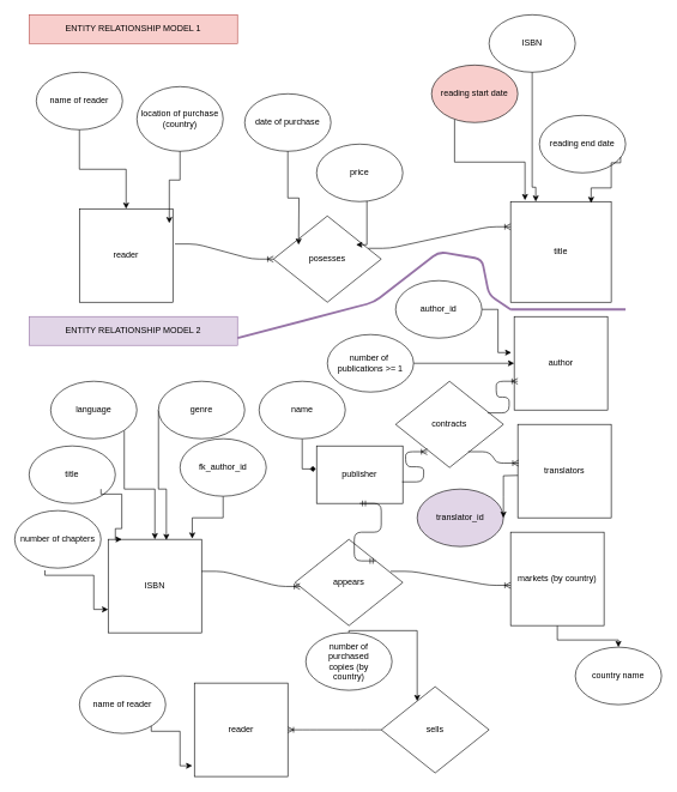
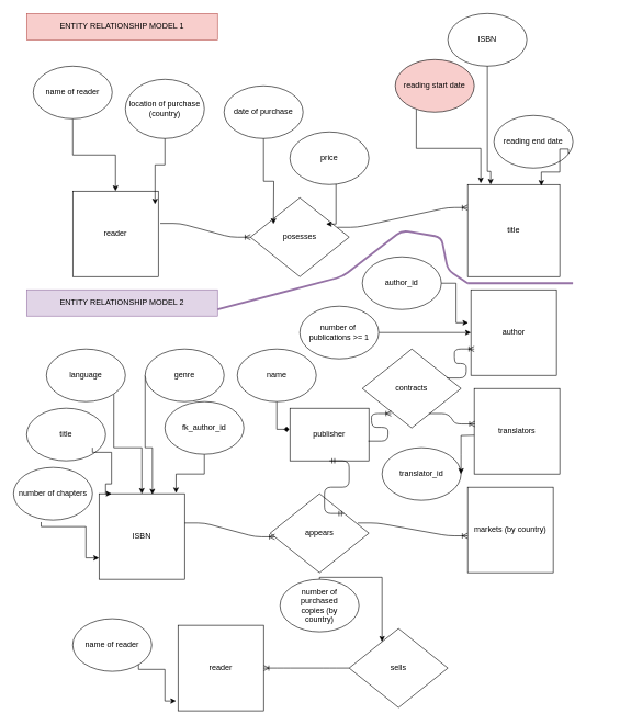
  <mxCell id="0" />
  <mxCell id="1" parent="0" />
  <mxCell id="2" value="reader" style="whiteSpace=wrap;html=1;aspect=fixed;" parent="1" vertex="1"><mxGeometry x="110" y="290" width="130" height="130" as="geometry" /></mxCell>
  <mxCell id="3" value="posesses" style="rhombus;whiteSpace=wrap;html=1;" parent="1" vertex="1"><mxGeometry x="380" y="300" width="150" height="120" as="geometry" /></mxCell>
  <mxCell id="4" value="title" style="whiteSpace=wrap;html=1;aspect=fixed;" parent="1" vertex="1"><mxGeometry x="710" y="280" width="140" height="140" as="geometry" /></mxCell>
  <mxCell id="5" value="" style="edgeStyle=entityRelationEdgeStyle;fontSize=12;html=1;endArrow=ERoneToMany;exitX=1.023;exitY=0.377;exitDx=0;exitDy=0;exitPerimeter=0;" parent="1" source="2" target="3" edge="1"><mxGeometry width="100" height="100" relative="1" as="geometry"><mxPoint x="240" y="290" as="sourcePoint" /><mxPoint x="340" y="190" as="targetPoint" /></mxGeometry></mxCell>
  <mxCell id="6" value="" style="edgeStyle=entityRelationEdgeStyle;fontSize=12;html=1;endArrow=ERoneToMany;entryX=0;entryY=0.25;entryDx=0;entryDy=0;exitX=0.88;exitY=0.375;exitDx=0;exitDy=0;exitPerimeter=0;" parent="1" source="3" target="4" edge="1"><mxGeometry width="100" height="100" relative="1" as="geometry"><mxPoint x="510" y="265" as="sourcePoint" /><mxPoint x="610" y="165" as="targetPoint" /></mxGeometry></mxCell>
  <mxCell id="7" value="date of purchase" style="ellipse;whiteSpace=wrap;html=1;" parent="1" vertex="1"><mxGeometry x="340" y="130" width="120" height="80" as="geometry" /></mxCell>
  <mxCell id="8" style="edgeStyle=orthogonalEdgeStyle;rounded=0;orthogonalLoop=1;jettySize=auto;html=1;exitX=0.5;exitY=1;exitDx=0;exitDy=0;startArrow=none;startFill=0;" parent="1" source="9" target="2" edge="1"><mxGeometry relative="1" as="geometry" /></mxCell>
  <mxCell id="9" value="name of reader" style="ellipse;whiteSpace=wrap;html=1;" parent="1" vertex="1"><mxGeometry x="50" y="100" width="120" height="80" as="geometry" /></mxCell>
  <mxCell id="10" value="ISBN" style="ellipse;whiteSpace=wrap;html=1;" parent="1" vertex="1"><mxGeometry x="680" y="20" width="120" height="80" as="geometry" /></mxCell>
- <mxCell id="11" value="reading end date" style="ellipse;whiteSpace=wrap;html=1;" parent="1" vertex="1"><mxGeometry x="750" y="160" width="120" height="80" as="geometry" /></mxCell>
+ <mxCell id="11" value="reading end date" style="ellipse;whiteSpace=wrap;html=1;" parent="1" vertex="1"><mxGeometry x="750" y="175" width="120" height="80" as="geometry" /></mxCell>
  <mxCell id="12" value="reading start date" style="ellipse;whiteSpace=wrap;html=1;fillColor=#f8cecc;" parent="1" vertex="1"><mxGeometry x="600" y="90" width="120" height="80" as="geometry" /></mxCell>
  <mxCell id="13" value="price" style="ellipse;whiteSpace=wrap;html=1;" parent="1" vertex="1"><mxGeometry x="440" y="200" width="120" height="80" as="geometry" /></mxCell>
  <mxCell id="14" value="location of purchase&lt;br&gt;(country)" style="ellipse;whiteSpace=wrap;html=1;" parent="1" vertex="1"><mxGeometry x="190" y="120" width="120" height="90" as="geometry" /></mxCell>
  <mxCell id="15" style="edgeStyle=orthogonalEdgeStyle;rounded=0;orthogonalLoop=1;jettySize=auto;html=1;startArrow=none;startFill=0;entryX=0.962;entryY=0.154;entryDx=0;entryDy=0;entryPerimeter=0;" parent="1" source="14" target="2" edge="1"><mxGeometry relative="1" as="geometry"><mxPoint x="235" y="240" as="sourcePoint" /><mxPoint x="300" y="340" as="targetPoint" /><Array as="points" /></mxGeometry></mxCell>
  <mxCell id="16" style="edgeStyle=orthogonalEdgeStyle;rounded=0;orthogonalLoop=1;jettySize=auto;html=1;startArrow=none;startFill=0;" parent="1" source="7" edge="1"><mxGeometry relative="1" as="geometry"><mxPoint x="350" y="230" as="sourcePoint" /><mxPoint x="415" y="340" as="targetPoint" /></mxGeometry></mxCell>
  <mxCell id="17" style="edgeStyle=orthogonalEdgeStyle;rounded=0;orthogonalLoop=1;jettySize=auto;html=1;startArrow=none;startFill=0;" parent="1" source="13" edge="1"><mxGeometry relative="1" as="geometry"><mxPoint x="430" y="230" as="sourcePoint" /><mxPoint x="495" y="340" as="targetPoint" /><Array as="points"><mxPoint x="510" y="340" /></Array></mxGeometry></mxCell>
  <mxCell id="18" style="edgeStyle=orthogonalEdgeStyle;rounded=0;orthogonalLoop=1;jettySize=auto;html=1;exitX=0.267;exitY=0.95;exitDx=0;exitDy=0;startArrow=none;startFill=0;exitPerimeter=0;entryX=0.143;entryY=-0.014;entryDx=0;entryDy=0;entryPerimeter=0;" parent="1" source="12" target="4" edge="1"><mxGeometry relative="1" as="geometry"><mxPoint x="550" y="230" as="sourcePoint" /><mxPoint x="615" y="340" as="targetPoint" /></mxGeometry></mxCell>
  <mxCell id="19" style="edgeStyle=orthogonalEdgeStyle;rounded=0;orthogonalLoop=1;jettySize=auto;html=1;startArrow=none;startFill=0;entryX=0.25;entryY=0;entryDx=0;entryDy=0;" parent="1" source="10" target="4" edge="1"><mxGeometry relative="1" as="geometry"><mxPoint x="740" y="150" as="sourcePoint" /><mxPoint x="755" y="280" as="targetPoint" /><Array as="points"><mxPoint x="740" y="260" /><mxPoint x="745" y="260" /></Array></mxGeometry></mxCell>
  <mxCell id="20" style="edgeStyle=orthogonalEdgeStyle;rounded=0;orthogonalLoop=1;jettySize=auto;html=1;startArrow=none;startFill=0;entryX=0.8;entryY=0.014;entryDx=0;entryDy=0;entryPerimeter=0;exitX=0.942;exitY=0.725;exitDx=0;exitDy=0;exitPerimeter=0;" parent="1" source="11" target="4" edge="1"><mxGeometry relative="1" as="geometry"><mxPoint x="820" y="200.001" as="sourcePoint" /><mxPoint x="825" y="250.56" as="targetPoint" /><Array as="points"><mxPoint x="863" y="226" /><mxPoint x="850" y="226" /><mxPoint x="850" y="261" /><mxPoint x="822" y="261" /></Array></mxGeometry></mxCell>
  <mxCell id="21" value="ISBN" style="whiteSpace=wrap;html=1;aspect=fixed;" parent="1" vertex="1"><mxGeometry x="150" y="750" width="130" height="130" as="geometry" /></mxCell>
  <mxCell id="22" value="appears" style="rhombus;whiteSpace=wrap;html=1;" parent="1" vertex="1"><mxGeometry x="410" y="750" width="150" height="120" as="geometry" /></mxCell>
  <mxCell id="23" value="title" style="ellipse;whiteSpace=wrap;html=1;" parent="1" vertex="1"><mxGeometry x="40" y="620" width="120" height="80" as="geometry" /></mxCell>
  <mxCell id="24" style="edgeStyle=orthogonalEdgeStyle;rounded=0;orthogonalLoop=1;jettySize=auto;html=1;exitX=1;exitY=1;exitDx=0;exitDy=0;startArrow=none;startFill=0;" parent="1" source="25" target="21" edge="1"><mxGeometry relative="1" as="geometry" /></mxCell>
  <mxCell id="25" value="language" style="ellipse;whiteSpace=wrap;html=1;" parent="1" vertex="1"><mxGeometry x="70" y="530" width="120" height="80" as="geometry" /></mxCell>
  <mxCell id="26" style="edgeStyle=orthogonalEdgeStyle;rounded=0;orthogonalLoop=1;jettySize=auto;html=1;entryX=0.9;entryY=-0.008;entryDx=0;entryDy=0;entryPerimeter=0;startArrow=none;startFill=0;" parent="1" source="27" target="21" edge="1"><mxGeometry relative="1" as="geometry" /></mxCell>
  <mxCell id="27" value="fk_author_id" style="ellipse;whiteSpace=wrap;html=1;" parent="1" vertex="1"><mxGeometry x="250" y="610" width="120" height="80" as="geometry" /></mxCell>
  <mxCell id="28" style="edgeStyle=orthogonalEdgeStyle;rounded=0;orthogonalLoop=1;jettySize=auto;html=1;exitX=0;exitY=0.5;exitDx=0;exitDy=0;entryX=0.623;entryY=0.008;entryDx=0;entryDy=0;entryPerimeter=0;startArrow=none;startFill=0;" parent="1" source="29" target="21" edge="1"><mxGeometry relative="1" as="geometry"><Array as="points"><mxPoint x="220" y="680" /><mxPoint x="231" y="680" /></Array></mxGeometry></mxCell>
  <mxCell id="29" value="genre" style="ellipse;whiteSpace=wrap;html=1;" parent="1" vertex="1"><mxGeometry x="220" y="530" width="120" height="80" as="geometry" /></mxCell>
- <mxCell id="30" style="edgeStyle=orthogonalEdgeStyle;rounded=0;orthogonalLoop=1;jettySize=auto;html=1;" parent="1" source="31" target="60" edge="1"><mxGeometry relative="1" as="geometry" /></mxCell>
  <mxCell id="31" value="markets (by country)" style="whiteSpace=wrap;html=1;aspect=fixed;" parent="1" vertex="1"><mxGeometry x="710" y="740" width="130" height="130" as="geometry" /></mxCell>
  <mxCell id="32" value="" style="edgeStyle=orthogonalEdgeStyle;rounded=0;orthogonalLoop=1;jettySize=auto;html=1;startArrow=none;startFill=0;entryX=0;entryY=0.75;entryDx=0;entryDy=0;exitX=0.35;exitY=1.038;exitDx=0;exitDy=0;exitPerimeter=0;" parent="1" source="33" target="21" edge="1"><mxGeometry relative="1" as="geometry"><mxPoint x="80" y="870" as="targetPoint" /><Array as="points"><mxPoint x="62" y="800" /><mxPoint x="130" y="800" /><mxPoint x="130" y="848" /></Array></mxGeometry></mxCell>
  <mxCell id="33" value="number of chapters" style="ellipse;whiteSpace=wrap;html=1;" parent="1" vertex="1"><mxGeometry x="20" y="710" width="120" height="80" as="geometry" /></mxCell>
  <mxCell id="34" value="publisher" style="rectangle;whiteSpace=wrap;html=1;" parent="1" vertex="1"><mxGeometry x="440" y="620" width="120" height="80" as="geometry" /></mxCell>
  <mxCell id="35" value="sells" style="rhombus;whiteSpace=wrap;html=1;" parent="1" vertex="1"><mxGeometry x="530" y="955" width="150" height="120" as="geometry" /></mxCell>
  <mxCell id="36" value="number of &lt;br&gt;purchased&lt;br&gt;copies (by&lt;br&gt;country)" style="ellipse;whiteSpace=wrap;html=1;" parent="1" vertex="1"><mxGeometry x="425" y="880" width="120" height="80" as="geometry" /></mxCell>
  <mxCell id="37" value="contracts" style="rhombus;whiteSpace=wrap;html=1;" parent="1" vertex="1"><mxGeometry x="550" y="530" width="150" height="120" as="geometry" /></mxCell>
  <mxCell id="38" value="author" style="whiteSpace=wrap;html=1;aspect=fixed;" parent="1" vertex="1"><mxGeometry x="715" y="440" width="130" height="130" as="geometry" /></mxCell>
  <mxCell id="39" value="translators" style="whiteSpace=wrap;html=1;aspect=fixed;" parent="1" vertex="1"><mxGeometry x="720" y="590" width="130" height="130" as="geometry" /></mxCell>
  <mxCell id="40" style="edgeStyle=orthogonalEdgeStyle;rounded=0;orthogonalLoop=1;jettySize=auto;html=1;entryX=-0.031;entryY=0.385;entryDx=0;entryDy=0;startArrow=none;startFill=0;entryPerimeter=0;" parent="1" source="41" target="38" edge="1"><mxGeometry relative="1" as="geometry" /></mxCell>
  <mxCell id="41" value="author_id" style="ellipse;whiteSpace=wrap;html=1;" parent="1" vertex="1"><mxGeometry x="550" y="390" width="120" height="80" as="geometry" /></mxCell>
  <mxCell id="42" style="edgeStyle=orthogonalEdgeStyle;rounded=0;orthogonalLoop=1;jettySize=auto;html=1;startArrow=none;startFill=0;" parent="1" source="43" target="38" edge="1"><mxGeometry relative="1" as="geometry"><mxPoint x="630" y="520" as="targetPoint" /></mxGeometry></mxCell>
  <mxCell id="43" value="number of&amp;nbsp;&lt;br&gt;publications &amp;gt;= 1" style="ellipse;whiteSpace=wrap;html=1;" parent="1" vertex="1"><mxGeometry x="455" y="465" width="120" height="80" as="geometry" /></mxCell>
  <mxCell id="44" value="" style="edgeStyle=entityRelationEdgeStyle;fontSize=12;html=1;endArrow=ERoneToMany;exitX=1.023;exitY=0.377;exitDx=0;exitDy=0;exitPerimeter=0;" parent="1" edge="1"><mxGeometry width="100" height="100" relative="1" as="geometry"><mxPoint x="280" y="794.51" as="sourcePoint" /><mxPoint x="417.01" y="815.5" as="targetPoint" /></mxGeometry></mxCell>
  <mxCell id="45" value="" style="edgeStyle=entityRelationEdgeStyle;fontSize=12;html=1;endArrow=ERoneToMany;exitX=1.023;exitY=0.377;exitDx=0;exitDy=0;exitPerimeter=0;entryX=0;entryY=0.569;entryDx=0;entryDy=0;entryPerimeter=0;" parent="1" target="31" edge="1"><mxGeometry width="100" height="100" relative="1" as="geometry"><mxPoint x="542.99" y="794.5" as="sourcePoint" /><mxPoint x="680" y="815.49" as="targetPoint" /></mxGeometry></mxCell>
  <mxCell id="46" value="" style="edgeStyle=entityRelationEdgeStyle;fontSize=12;html=1;endArrow=ERoneToMany;exitX=0.992;exitY=0.625;exitDx=0;exitDy=0;exitPerimeter=0;entryX=0.293;entryY=0.817;entryDx=0;entryDy=0;entryPerimeter=0;" parent="1" source="34" target="37" edge="1"><mxGeometry width="100" height="100" relative="1" as="geometry"><mxPoint x="530" y="659.01" as="sourcePoint" /><mxPoint x="637.51" y="650" as="targetPoint" /></mxGeometry></mxCell>
  <mxCell id="47" value="" style="edgeStyle=entityRelationEdgeStyle;fontSize=12;html=1;endArrow=ERoneToMany;exitX=0.853;exitY=0.367;exitDx=0;exitDy=0;exitPerimeter=0;entryX=0.293;entryY=0.817;entryDx=0;entryDy=0;entryPerimeter=0;" parent="1" source="37" edge="1"><mxGeometry width="100" height="100" relative="1" as="geometry"><mxPoint x="685.09" y="571.96" as="sourcePoint" /><mxPoint x="720" y="530" as="targetPoint" /></mxGeometry></mxCell>
  <mxCell id="48" value="" style="edgeStyle=entityRelationEdgeStyle;fontSize=12;html=1;endArrow=ERoneToMany;exitX=0.673;exitY=0.817;exitDx=0;exitDy=0;exitPerimeter=0;entryX=0.008;entryY=0.415;entryDx=0;entryDy=0;entryPerimeter=0;" parent="1" source="37" target="39" edge="1"><mxGeometry width="100" height="100" relative="1" as="geometry"><mxPoint x="660.09" y="680.98" as="sourcePoint" /><mxPoint x="695" y="639.02" as="targetPoint" /></mxGeometry></mxCell>
  <mxCell id="49" style="edgeStyle=orthogonalEdgeStyle;rounded=0;orthogonalLoop=1;jettySize=auto;html=1;exitX=0.5;exitY=1;exitDx=0;exitDy=0;entryX=-0.008;entryY=0.4;entryDx=0;entryDy=0;entryPerimeter=0;startArrow=none;startFill=0;endArrow=diamond;" parent="1" source="50" target="34" edge="1"><mxGeometry relative="1" as="geometry" /></mxCell>
  <mxCell id="50" value="name" style="ellipse;whiteSpace=wrap;html=1;" parent="1" vertex="1"><mxGeometry x="360" y="530" width="120" height="80" as="geometry" /></mxCell>
  <mxCell id="51" value="" style="edgeStyle=entityRelationEdgeStyle;fontSize=12;html=1;endArrow=ERmandOne;startArrow=ERmandOne;entryX=0.5;entryY=1;entryDx=0;entryDy=0;exitX=1;exitY=0;exitDx=0;exitDy=0;" parent="1" source="22" target="34" edge="1"><mxGeometry width="100" height="100" relative="1" as="geometry"><mxPoint x="499.996" y="741.324" as="sourcePoint" /><mxPoint x="586.52" y="720" as="targetPoint" /></mxGeometry></mxCell>
  <mxCell id="52" value="" style="edgeStyle=orthogonalEdgeStyle;rounded=0;orthogonalLoop=1;jettySize=auto;html=1;startArrow=none;startFill=0;exitX=0.35;exitY=1.038;exitDx=0;exitDy=0;exitPerimeter=0;entryX=0.146;entryY=0;entryDx=0;entryDy=0;entryPerimeter=0;" parent="1" target="21" edge="1"><mxGeometry relative="1" as="geometry"><mxPoint x="140" y="680" as="sourcePoint" /><mxPoint x="228" y="734.46" as="targetPoint" /><Array as="points"><mxPoint x="140" y="687" /><mxPoint x="169" y="687" /><mxPoint x="169" y="735" /><mxPoint x="160" y="735" /><mxPoint x="160" y="750" /></Array></mxGeometry></mxCell>
- <mxCell id="53" value="translator_id" style="ellipse;whiteSpace=wrap;html=1;fillColor=#e1d5e7;" parent="1" vertex="1"><mxGeometry x="580" y="680" width="120" height="80" as="geometry" /></mxCell>
+ <mxCell id="53" value="translator_id" style="ellipse;whiteSpace=wrap;html=1;" parent="1" vertex="1"><mxGeometry x="580" y="680" width="120" height="80" as="geometry" /></mxCell>
  <mxCell id="54" style="edgeStyle=orthogonalEdgeStyle;rounded=0;orthogonalLoop=1;jettySize=auto;html=1;entryX=0.9;entryY=-0.008;entryDx=0;entryDy=0;entryPerimeter=0;startArrow=none;startFill=0;" parent="1" edge="1"><mxGeometry relative="1" as="geometry"><mxPoint x="720" y="661" as="sourcePoint" /><mxPoint x="700" y="720" as="targetPoint" /></mxGeometry></mxCell>
  <mxCell id="55" value="" style="edgeStyle=orthogonalEdgeStyle;rounded=0;orthogonalLoop=1;jettySize=auto;html=1;startArrow=none;startFill=0;" parent="1" source="36" target="35" edge="1"><mxGeometry relative="1" as="geometry"><mxPoint x="600" y="924.46" as="targetPoint" /><Array as="points"><mxPoint x="580" y="877" /></Array><mxPoint x="512" y="870" as="sourcePoint" /></mxGeometry></mxCell>
  <mxCell id="56" value="" style="edgeStyle=entityRelationEdgeStyle;fontSize=12;html=1;endArrow=ERoneToMany;" parent="1" source="35" target="57" edge="1"><mxGeometry width="100" height="100" relative="1" as="geometry"><mxPoint x="352.99" y="980.53" as="sourcePoint" /><mxPoint x="430" y="1030" as="targetPoint" /></mxGeometry></mxCell>
  <mxCell id="57" value="reader" style="whiteSpace=wrap;html=1;aspect=fixed;" parent="1" vertex="1"><mxGeometry x="270" y="950" width="130" height="130" as="geometry" /></mxCell>
  <mxCell id="58" value="name of reader" style="ellipse;whiteSpace=wrap;html=1;" parent="1" vertex="1"><mxGeometry x="110" y="940" width="120" height="80" as="geometry" /></mxCell>
  <mxCell id="59" value="" style="edgeStyle=orthogonalEdgeStyle;rounded=0;orthogonalLoop=1;jettySize=auto;html=1;startArrow=none;startFill=0;entryX=-0.023;entryY=0.885;entryDx=0;entryDy=0;exitX=0.35;exitY=1.038;exitDx=0;exitDy=0;exitPerimeter=0;entryPerimeter=0;" parent="1" target="57" edge="1"><mxGeometry relative="1" as="geometry"><mxPoint x="298" y="1064.46" as="targetPoint" /><Array as="points"><mxPoint x="210" y="1017" /><mxPoint x="250" y="1017" /><mxPoint x="250" y="1065" /></Array><mxPoint x="210" y="1010" as="sourcePoint" /></mxGeometry></mxCell>
- <mxCell id="60" value="country name" style="ellipse;whiteSpace=wrap;html=1;" parent="1" vertex="1"><mxGeometry x="800" y="900" width="120" height="80" as="geometry" /></mxCell>
  <mxCell id="61" value="ENTITY RELATIONSHIP MODEL 1" style="rounded=0;whiteSpace=wrap;html=1;fillColor=#f8cecc;strokeColor=#b85450;" vertex="1" parent="1"><mxGeometry x="40" y="20" width="290" height="40" as="geometry" /></mxCell>
  <mxCell id="62" value="ENTITY RELATIONSHIP MODEL 2" style="rounded=0;whiteSpace=wrap;html=1;fillColor=#e1d5e7;strokeColor=#9673a6;" vertex="1" parent="1"><mxGeometry x="40" y="440" width="290" height="40" as="geometry" /></mxCell>
  <mxCell id="63" value="" style="endArrow=none;html=1;fillColor=#e1d5e7;strokeColor=#9673a6;strokeWidth=3;exitX=1;exitY=0.75;exitDx=0;exitDy=0;" edge="1" parent="1" source="62"><mxGeometry width="50" height="50" relative="1" as="geometry"><mxPoint x="430" y="510" as="sourcePoint" /><mxPoint x="710" y="430" as="targetPoint" /><Array as="points"><mxPoint x="520" y="420" /><mxPoint x="610" y="350" /><mxPoint x="670" y="360" /><mxPoint x="680" y="410" /></Array></mxGeometry></mxCell>
  <mxCell id="64" value="" style="endArrow=none;html=1;strokeWidth=3;fillColor=#e1d5e7;strokeColor=#9673a6;" edge="1" parent="1"><mxGeometry width="50" height="50" relative="1" as="geometry"><mxPoint x="710" y="430" as="sourcePoint" /><mxPoint x="870" y="430" as="targetPoint" /></mxGeometry></mxCell>
